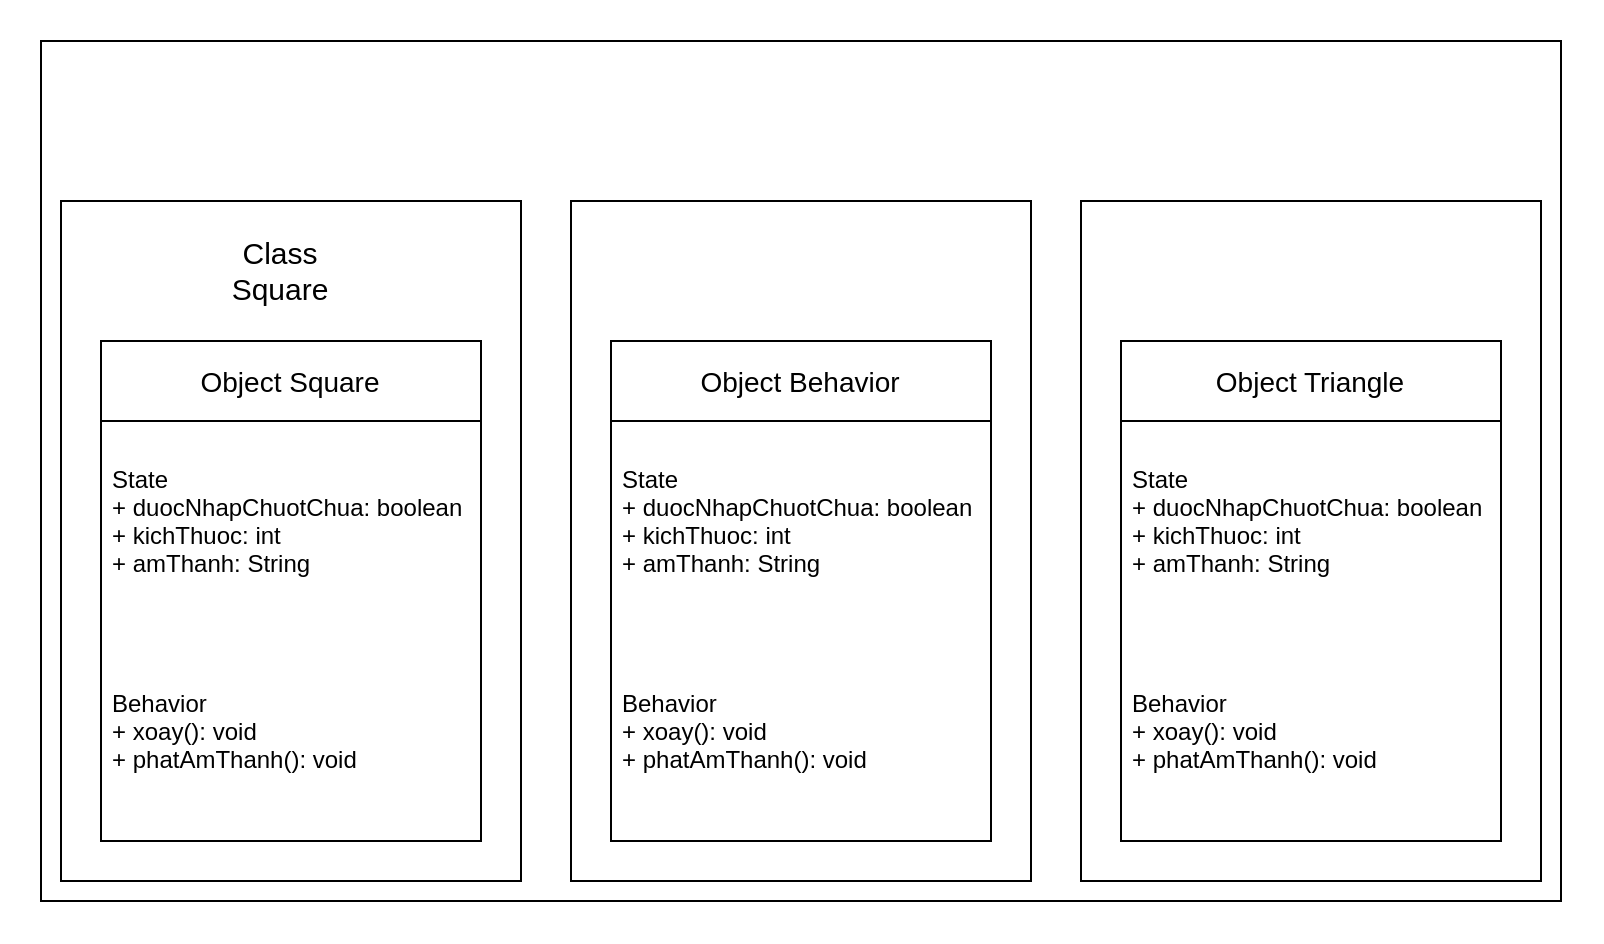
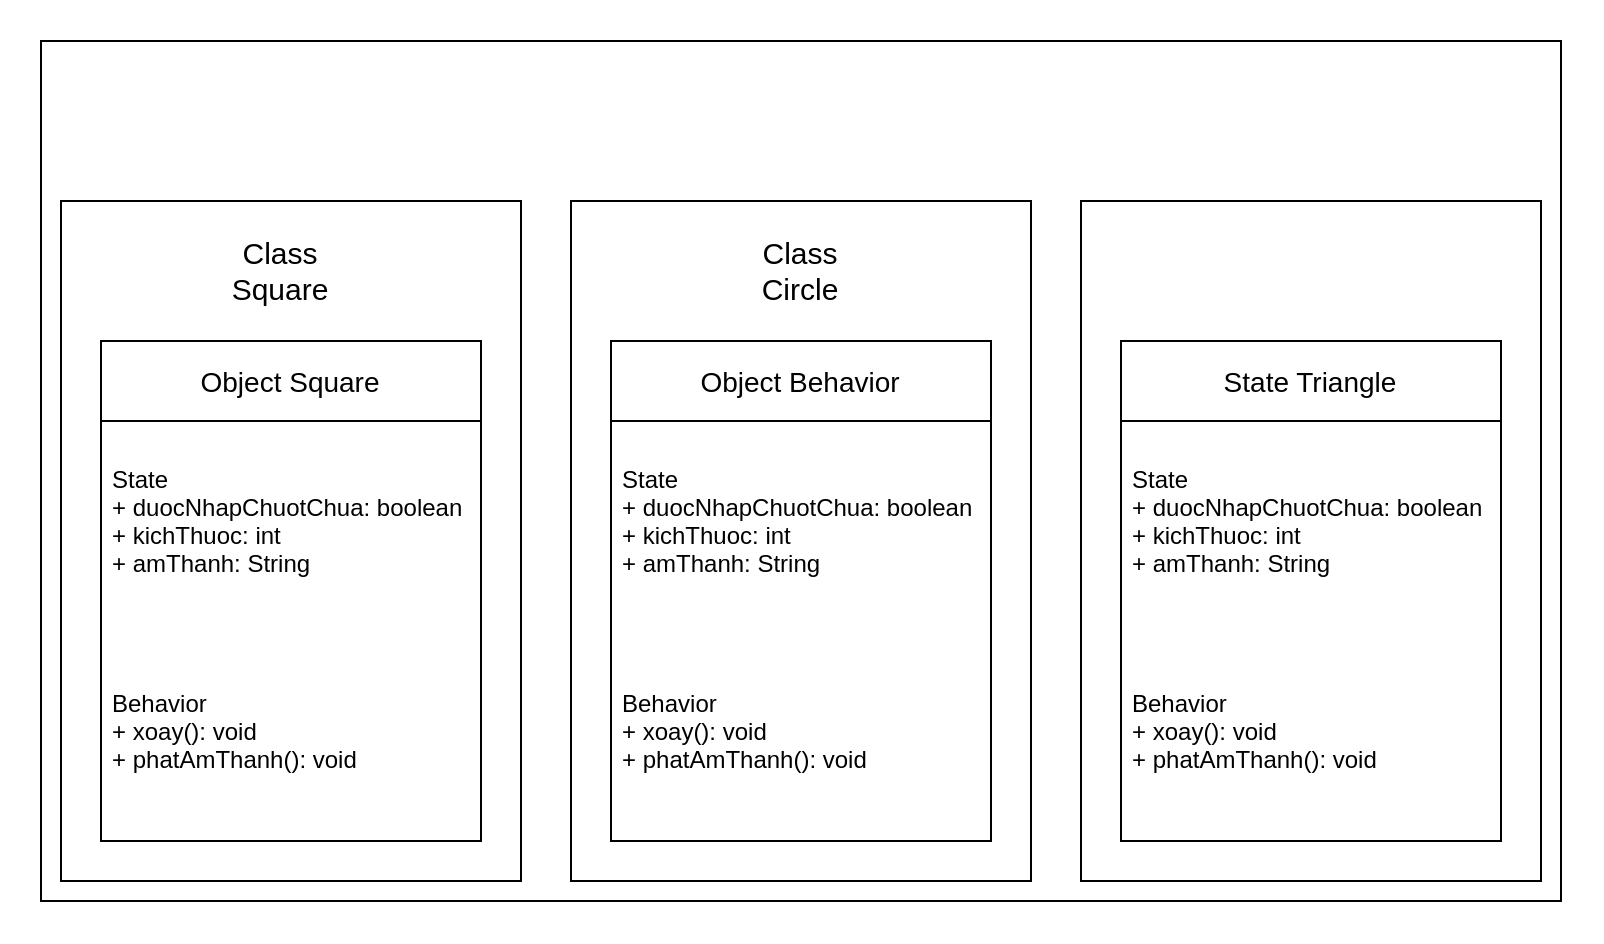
  <mxCell id="0" />
  <mxCell id="1" parent="0" />
  <mxCell id="2" value="" style="rounded=0;whiteSpace=wrap;html=1;" vertex="1" parent="1"><mxGeometry x="20" y="20" width="760" height="430" as="geometry" /></mxCell>
  <mxCell id="3" value="" style="rounded=0;whiteSpace=wrap;html=1;fontSize=15;" vertex="1" parent="1"><mxGeometry x="30" y="100" width="230" height="340" as="geometry" /></mxCell>
  <mxCell id="4" value="" style="rounded=0;whiteSpace=wrap;html=1;" vertex="1" parent="1"><mxGeometry x="285" y="100" width="230" height="340" as="geometry" /></mxCell>
  <mxCell id="5" value="" style="rounded=0;whiteSpace=wrap;html=1;" vertex="1" parent="1"><mxGeometry x="540" y="100" width="230" height="340" as="geometry" /></mxCell>
  <mxCell id="6" value="Object Behavior" style="swimlane;fontStyle=0;childLayout=stackLayout;horizontal=1;startSize=40;horizontalStack=0;resizeParent=1;resizeParentMax=0;resizeLast=0;collapsible=1;marginBottom=0;fontSize=14;" vertex="1" parent="1"><mxGeometry x="305" y="170" width="190" height="250" as="geometry" /></mxCell>
  <mxCell id="7" value="State&#10;+ duocNhapChuotChua: boolean&#10;+ kichThuoc: int&#10;+ amThanh: String" style="text;strokeColor=none;fillColor=none;align=left;verticalAlign=middle;spacingLeft=4;spacingRight=4;overflow=hidden;points=[[0,0.5],[1,0.5]];portConstraint=eastwest;rotatable=0;" vertex="1" parent="6"><mxGeometry y="40" width="190" height="100" as="geometry" /></mxCell>
  <mxCell id="8" value="Behavior&#10;+ xoay(): void&#10;+ phatAmThanh(): void" style="text;strokeColor=none;fillColor=none;align=left;verticalAlign=middle;spacingLeft=4;spacingRight=4;overflow=hidden;points=[[0,0.5],[1,0.5]];portConstraint=eastwest;rotatable=0;" vertex="1" parent="6"><mxGeometry y="140" width="190" height="110" as="geometry" /></mxCell>
- <mxCell id="9" value="Object Triangle" style="swimlane;fontStyle=0;childLayout=stackLayout;horizontal=1;startSize=40;horizontalStack=0;resizeParent=1;resizeParentMax=0;resizeLast=0;collapsible=1;marginBottom=0;fontSize=14;" vertex="1" parent="1"><mxGeometry x="560" y="170" width="190" height="250" as="geometry" /></mxCell>
+ <mxCell id="9" value="State Triangle" style="swimlane;fontStyle=0;childLayout=stackLayout;horizontal=1;startSize=40;horizontalStack=0;resizeParent=1;resizeParentMax=0;resizeLast=0;collapsible=1;marginBottom=0;fontSize=14;" vertex="1" parent="1"><mxGeometry x="560" y="170" width="190" height="250" as="geometry" /></mxCell>
  <mxCell id="10" value="State&#10;+ duocNhapChuotChua: boolean&#10;+ kichThuoc: int&#10;+ amThanh: String" style="text;strokeColor=none;fillColor=none;align=left;verticalAlign=middle;spacingLeft=4;spacingRight=4;overflow=hidden;points=[[0,0.5],[1,0.5]];portConstraint=eastwest;rotatable=0;" vertex="1" parent="9"><mxGeometry y="40" width="190" height="100" as="geometry" /></mxCell>
  <mxCell id="11" value="Behavior&#10;+ xoay(): void&#10;+ phatAmThanh(): void" style="text;strokeColor=none;fillColor=none;align=left;verticalAlign=middle;spacingLeft=4;spacingRight=4;overflow=hidden;points=[[0,0.5],[1,0.5]];portConstraint=eastwest;rotatable=0;" vertex="1" parent="9"><mxGeometry y="140" width="190" height="110" as="geometry" /></mxCell>
  <mxCell id="12" value="Object Square" style="swimlane;fontStyle=0;childLayout=stackLayout;horizontal=1;startSize=40;horizontalStack=0;resizeParent=1;resizeParentMax=0;resizeLast=0;collapsible=1;marginBottom=0;fontSize=14;" vertex="1" parent="1"><mxGeometry x="50" y="170" width="190" height="250" as="geometry" /></mxCell>
  <mxCell id="13" value="State&#10;+ duocNhapChuotChua: boolean&#10;+ kichThuoc: int&#10;+ amThanh: String" style="text;strokeColor=none;fillColor=none;align=left;verticalAlign=middle;spacingLeft=4;spacingRight=4;overflow=hidden;points=[[0,0.5],[1,0.5]];portConstraint=eastwest;rotatable=0;" vertex="1" parent="12"><mxGeometry y="40" width="190" height="100" as="geometry" /></mxCell>
  <mxCell id="14" value="Behavior&#10;+ xoay(): void&#10;+ phatAmThanh(): void" style="text;strokeColor=none;fillColor=none;align=left;verticalAlign=middle;spacingLeft=4;spacingRight=4;overflow=hidden;points=[[0,0.5],[1,0.5]];portConstraint=eastwest;rotatable=0;" vertex="1" parent="12"><mxGeometry y="140" width="190" height="110" as="geometry" /></mxCell>
  <mxCell id="15" value="Class Square" style="text;html=1;strokeColor=none;fillColor=none;align=center;verticalAlign=middle;whiteSpace=wrap;rounded=0;fontSize=15;" vertex="1" parent="1"><mxGeometry x="110" y="120" width="60" height="30" as="geometry" /></mxCell>
+ <mxCell id="16" value="Class Circle" style="text;html=1;strokeColor=none;fillColor=none;align=center;verticalAlign=middle;whiteSpace=wrap;rounded=0;fontSize=15;" vertex="1" parent="1"><mxGeometry x="370" y="120" width="60" height="30" as="geometry" /></mxCell>
